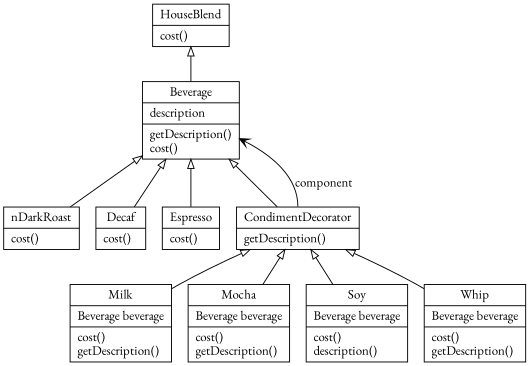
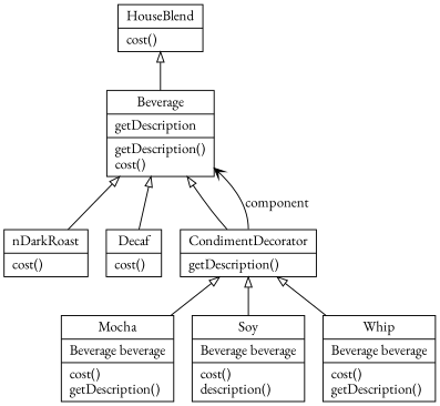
  digraph {
    fontname="EB Garamond"
    rankdir=BT
    node [fontname="EB Garamond" shape=record]
    edge [arrowhead=empty fontname="EB Garamond"]
-   n1 [label="{Beverage|description\l|getDescription()\lcost()\l}"]
+   n1 [label="{Beverage|getDescription\l|getDescription()\lcost()\l}"]
    n2 [label="{<d0>HouseBlend|cost()\l}"]
    n3 [label="{<d0>nDarkRoast|cost()\l}"]
    n4 [label="{<d0>Decaf|cost()\l}"]
-   n5 [label="{<d0>Espresso|cost()\l}"]
    n6 [label="{<f1>CondimentDecorator|getDescription()\l}"]
-   n7 [label="{<d0>Milk|Beverage beverage\l|cost()\lgetDescription()\l}"]
    n8 [label="{<d0>Mocha|Beverage beverage\l|cost()\lgetDescription()\l}"]
    n9 [label="{<d0>Soy|Beverage beverage\l|cost()\ldescription()\l}"]
    n10 [label="{<d0>Whip|Beverage beverage\l|cost()\lgetDescription()\l}"]
    n1 -> n2
    n3 -> n1
    n4 -> n1
-   n5 -> n1
    n6 -> n1
    n6 -> n1 [arrowhead=vee label=component tailport=f1]
-   n7 -> n6
    n8 -> n6
    n9 -> n6
    n10 -> n6
  }
